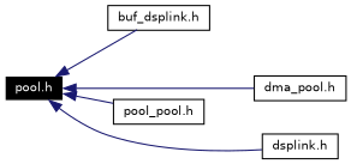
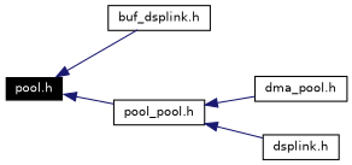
  digraph {
    rankdir=LR
    node [color=black fillcolor=white fontname=Helvetica fontsize=10 shape=record style=filled]
    edge [color=midnightblue dir=back fontname=Helvetica fontsize=10 labelfontname=Helvetica labelfontsize=10 style=solid]
    n1 [color=white fillcolor=black fontcolor=white height=0.2 label="pool.h" width=0.4]
    n2 [height=0.2 label="buf_dsplink.h" width=0.4]
    n3 [height=0.2 label="dma_pool.h" width=0.4]
    n4 [height=0.2 label="dsplink.h" width=0.4]
    n5 [height=0.2 label="pool_pool.h" width=0.4]
    n1 -> n2
-   n1 -> n3
-   n1 -> n4
+   n5 -> n3
+   n5 -> n4
    n1 -> n5
  }
